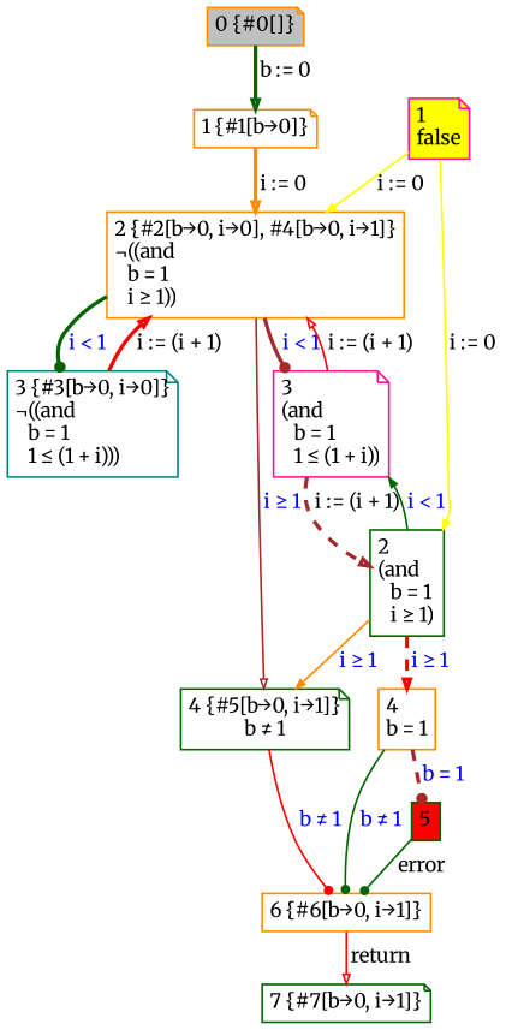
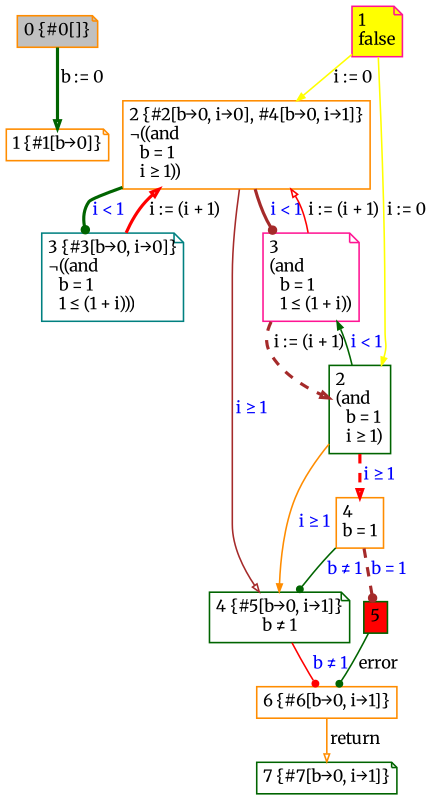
  digraph {
    fontname=Merriweather
    nodesep=0.12
    ranksep=0.10
    node [color=darkorange fontname=Merriweather fontsize=10.5 margin="0.05,0.05" shape=note]
    edge [arrowhead=onormal arrowsize=0.5 color=darkgreen fontname=Merriweather fontsize=10.5]
    n1 [fillcolor=gray height=0.02 label="0 {#0[]}" style=filled width=0.02]
    n2 [height=0.02 label="1 {#1[b→0]}" width=0.02]
    n3 [height=0.02 label="2 {#2[b→0, i→0], #4[b→0, i→1]}\l&not;((and\l   b = 1\l   i ≥ 1))\l" shape=box width=0.02]
    n4 [color=teal height=0.02 label="3 {#3[b→0, i→0]}\l&not;((and\l   b = 1\l   1 ≤ (1 + i)))\l" width=0.02]
    n5 [color=deeppink height=0.02 label="3\l(and\l   b = 1\l   1 ≤ (1 + i))\l" width=0.02]
    n6 [color=darkgreen height=0.02 label="4 {#5[b→0, i→1]}\lb ≠ 1" width=0.02]
    n7 [color=darkgreen height=0.02 label="2\l(and\l   b = 1\l   i ≥ 1)\l" shape=box width=0.02]
    n8 [height=0.02 label="6 {#6[b→0, i→1]}" shape=box width=0.02]
    n9 [color=darkgreen height=0.02 label="7 {#7[b→0, i→1]}" width=0.02]
    n10 [height=0.02 label="4\lb = 1" shape=box width=0.02]
    n11 [color=darkgreen fillcolor=red height=0.02 label=5 shape=box style=filled width=0.02]
    n12 [color=deeppink fillcolor=yellow height=0.02 label="1\lfalse" style=filled width=0.02]
    n1 -> n2 [label=" b := 0" style=bold]
-   n2 -> n3 [color=darkorange label=" i := 0" style=bold]
    n3 -> n4 [arrowhead=dot fontcolor="#0000FF" label=" i < 1" style=bold]
    n3 -> n5 [arrowhead=dot color=brown fontcolor="#0000FF" label=" i < 1" style=bold]
    n3 -> n6 [color=brown fontcolor="#0000FF" label=" i ≥ 1"]
    n4 -> n3 [color=red label=" i := (i + 1)" style=bold]
    n5 -> n3 [color=red label=" i := (i + 1)"]
    n5 -> n7 [color=brown label=" i := (i + 1)" style="bold,dashed"]
    n6 -> n8 [arrowhead=dot color=red fontcolor="#0000FF" label=" b ≠ 1"]
    n7 -> n5 [arrowhead=normal fontcolor="#0000FF" label=" i < 1"]
    n7 -> n6 [arrowhead=normal color=darkorange fontcolor="#0000FF" label=" i ≥ 1"]
    n7 -> n10 [color=red fontcolor="#0000FF" label=" i ≥ 1" style="bold,dashed"]
-   n8 -> n9 [color=red label=" return"]
-   n10 -> n8 [arrowhead=dot fontcolor="#0000FF" label=" b ≠ 1"]
+   n8 -> n9 [color=darkorange label=" return"]
+   n10 -> n6 [arrowhead=dot fontcolor="#0000FF" label=" b ≠ 1"]
    n10 -> n11 [arrowhead=dot color=brown fontcolor="#0000FF" label=" b = 1" style="bold,dashed"]
    n11 -> n8 [arrowhead=dot label=" error"]
    n12 -> n3 [color=yellow label=" i := 0" arrowhead=""]
    n12 -> n7 [color=yellow label=" i := 0" arrowhead=""]
  }
